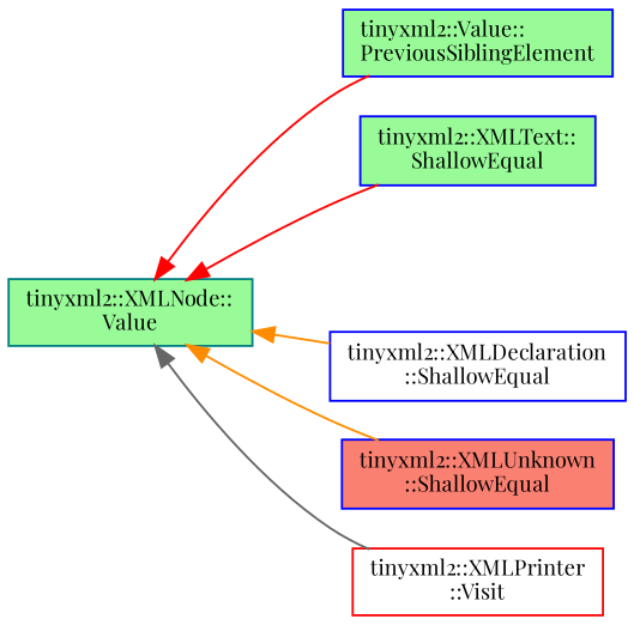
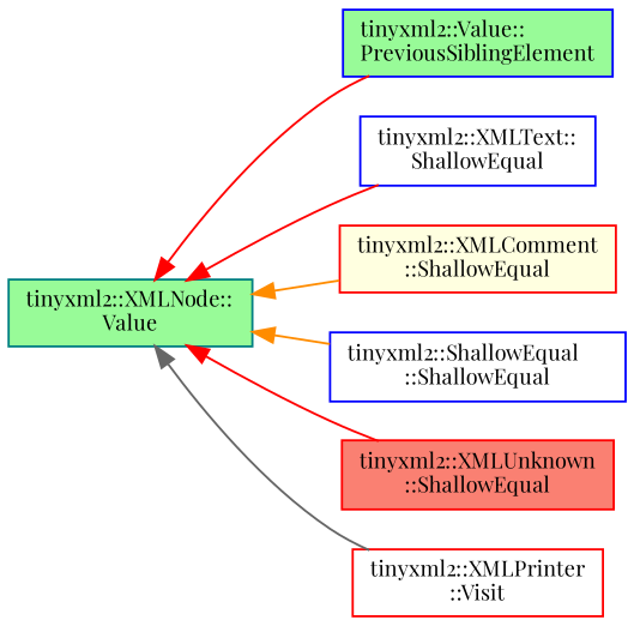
  digraph {
    fontname="Playfair Display"
    rankdir=LR
    node [color=blue fillcolor=palegreen fontname="Playfair Display" fontsize=10 shape=record style=filled]
    edge [color=darkorange dir=back fontname="Playfair Display" fontsize=10 labelfontname=Helvetica labelfontsize=10 style=solid]
    n1 [color=teal fontcolor=black height=0.2 label="tinyxml2::XMLNode::\lValue" width=0.4]
    n2 [height=0.2 label="tinyxml2::Value::\lPreviousSiblingElement" width=0.4]
-   n3 [height=0.2 label="tinyxml2::XMLText::\lShallowEqual" width=0.4]
-   n5 [fillcolor=white height=0.2 label="tinyxml2::XMLDeclaration\l::ShallowEqual" width=0.4]
-   n6 [fillcolor=salmon height=0.2 label="tinyxml2::XMLUnknown\l::ShallowEqual" width=0.4]
+   n3 [fillcolor=white height=0.2 label="tinyxml2::XMLText::\lShallowEqual" width=0.4]
+   n4 [color=red fillcolor=lightyellow height=0.2 label="tinyxml2::XMLComment\l::ShallowEqual" width=0.4]
+   n5 [fillcolor=white height=0.2 label="tinyxml2::ShallowEqual\l::ShallowEqual" width=0.4]
+   n6 [color=red fillcolor=salmon height=0.2 label="tinyxml2::XMLUnknown\l::ShallowEqual" width=0.4]
    n7 [color=red fillcolor=white height=0.2 label="tinyxml2::XMLPrinter\l::Visit" width=0.4]
    n1 -> n2 [color=red]
    n1 -> n3 [color=red]
+   n1 -> n4
    n1 -> n5
-   n1 -> n6
+   n1 -> n6 [color=red]
    n1 -> n7 [color=gray40]
  }
